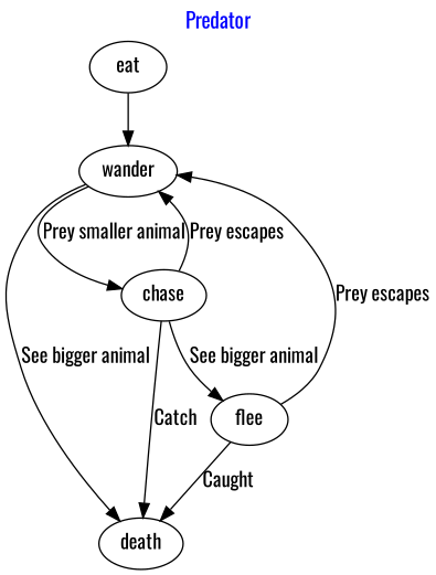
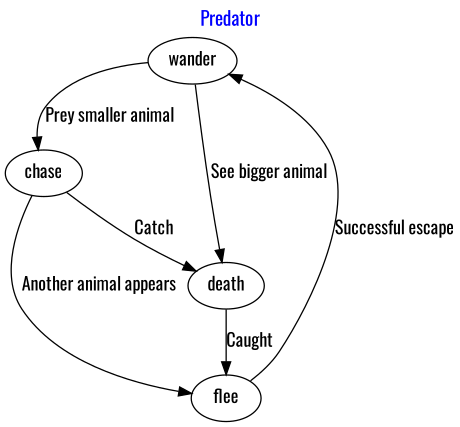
  digraph {
    fontcolor=blue
    fontname=Oswald
    fontsize=15
    label=Predator
    labelloc=top
    node [fontname=Oswald]
    edge [fontname=Oswald]
    wander
    chase
    death
    flee
-   eat
    wander -> chase [label="Prey smaller animal"]
    wander -> death [label="See bigger animal"]
-   chase -> wander [label="Prey escapes"]
    chase -> death [label=Catch]
-   chase -> flee [label="See bigger animal"]
-   flee -> wander [label="Prey escapes"]
-   flee -> death [label=Caught]
-   eat -> wander
+   chase -> flee [label="Another animal appears"]
+   flee -> wander [label="Successful escape"]
+   death -> flee [label=Caught]
  }
